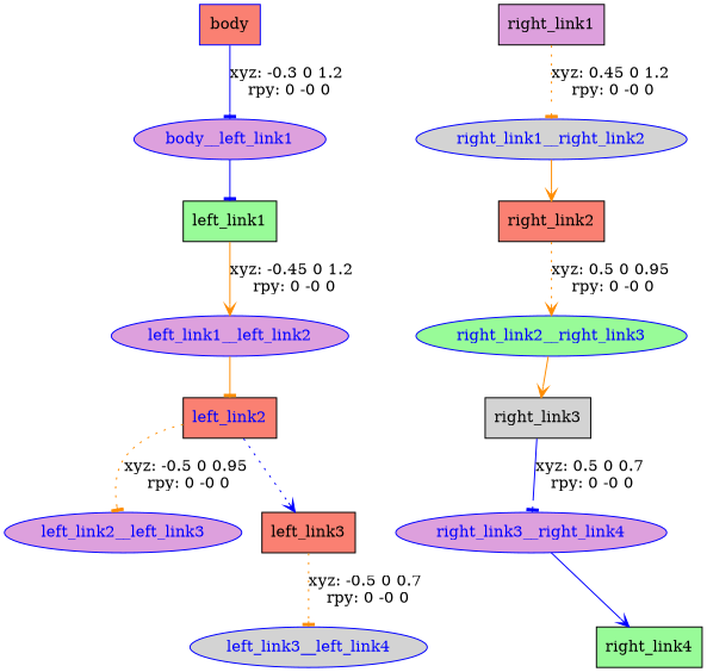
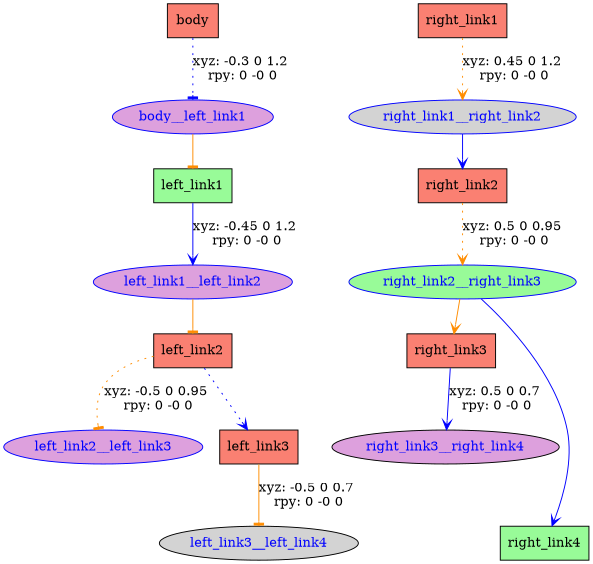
  digraph {
    node [fillcolor=plum shape=box style=filled]
    edge [arrowhead=vee color=darkorange style=solid]
-   n1 [fillcolor=salmon label=body color=blue]
+   n1 [fillcolor=salmon label=body]
    body__left_link1 [color=blue fontcolor=blue shape=ellipse]
    n3 [fillcolor=palegreen label=left_link1]
    left_link1__left_link2 [color=blue fontcolor=blue shape=ellipse]
-   n5 [fillcolor=salmon label=left_link2 fontcolor=blue]
+   n5 [fillcolor=salmon label=left_link2]
    left_link2__left_link3 [color=blue fontcolor=blue shape=ellipse]
    n7 [fillcolor=salmon label=left_link3]
-   left_link3__left_link4 [color=blue fillcolor=lightgrey fontcolor=blue shape=ellipse]
-   n9 [label=right_link1]
+   left_link3__left_link4 [color=black fillcolor=lightgrey fontcolor=blue shape=ellipse]
+   n9 [fillcolor=salmon label=right_link1]
    right_link1__right_link2 [color=blue fillcolor=lightgrey fontcolor=blue shape=ellipse]
    n11 [fillcolor=salmon label=right_link2]
    right_link2__right_link3 [color=blue fillcolor=palegreen fontcolor=blue shape=ellipse]
-   n13 [fillcolor=lightgrey label=right_link3]
-   right_link3__right_link4 [color=blue fontcolor=blue shape=ellipse]
+   n13 [fillcolor=salmon label=right_link3]
+   right_link3__right_link4 [color=black fontcolor=blue shape=ellipse]
    n15 [fillcolor=palegreen label=right_link4]
-   n1 -> body__left_link1 [arrowhead=tee color=blue label="xyz: -0.3 0 1.2 \nrpy: 0 -0 0"]
-   body__left_link1 -> n3 [arrowhead=tee color=blue]
-   n3 -> left_link1__left_link2 [label="xyz: -0.45 0 1.2 \nrpy: 0 -0 0"]
+   n1 -> body__left_link1 [arrowhead=tee color=blue label="xyz: -0.3 0 1.2 \nrpy: 0 -0 0" style=dotted]
+   body__left_link1 -> n3 [arrowhead=tee]
+   n3 -> left_link1__left_link2 [color=blue label="xyz: -0.45 0 1.2 \nrpy: 0 -0 0"]
    left_link1__left_link2 -> n5 [arrowhead=tee]
    n5 -> left_link2__left_link3 [arrowhead=tee label="xyz: -0.5 0 0.95 \nrpy: 0 -0 0" style=dotted]
    n5 -> n7 [color=blue style=dotted]
-   n7 -> left_link3__left_link4 [arrowhead=tee label="xyz: -0.5 0 0.7 \nrpy: 0 -0 0" style=dotted]
-   n9 -> right_link1__right_link2 [arrowhead=tee label="xyz: 0.45 0 1.2 \nrpy: 0 -0 0" style=dotted]
-   right_link1__right_link2 -> n11
+   n7 -> left_link3__left_link4 [arrowhead=tee label="xyz: -0.5 0 0.7 \nrpy: 0 -0 0"]
+   n9 -> right_link1__right_link2 [label="xyz: 0.45 0 1.2 \nrpy: 0 -0 0" style=dotted]
+   right_link1__right_link2 -> n11 [color=blue]
    n11 -> right_link2__right_link3 [label="xyz: 0.5 0 0.95 \nrpy: 0 -0 0" style=dotted]
    right_link2__right_link3 -> n13
-   n13 -> right_link3__right_link4 [arrowhead=tee color=blue label="xyz: 0.5 0 0.7 \nrpy: 0 -0 0"]
-   right_link3__right_link4 -> n15 [color=blue]
+   n13 -> right_link3__right_link4 [color=blue label="xyz: 0.5 0 0.7 \nrpy: 0 -0 0"]
+   right_link2__right_link3 -> n15 [color=blue]
  }
